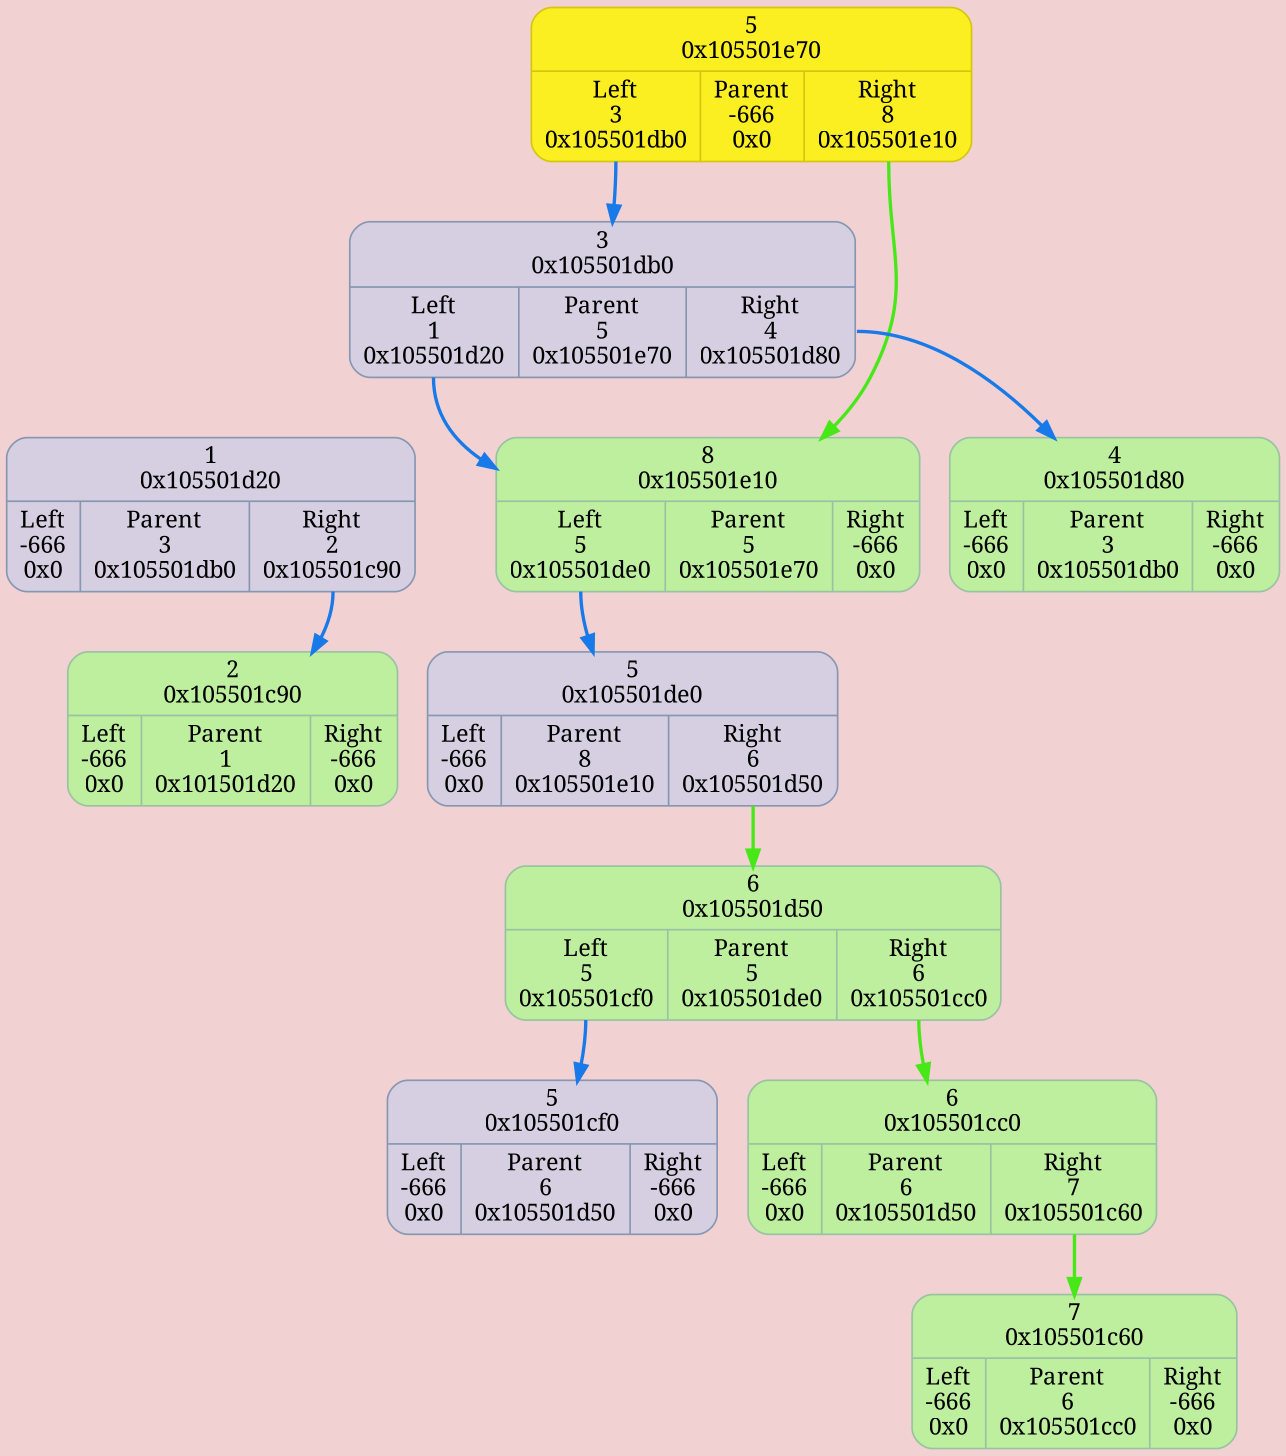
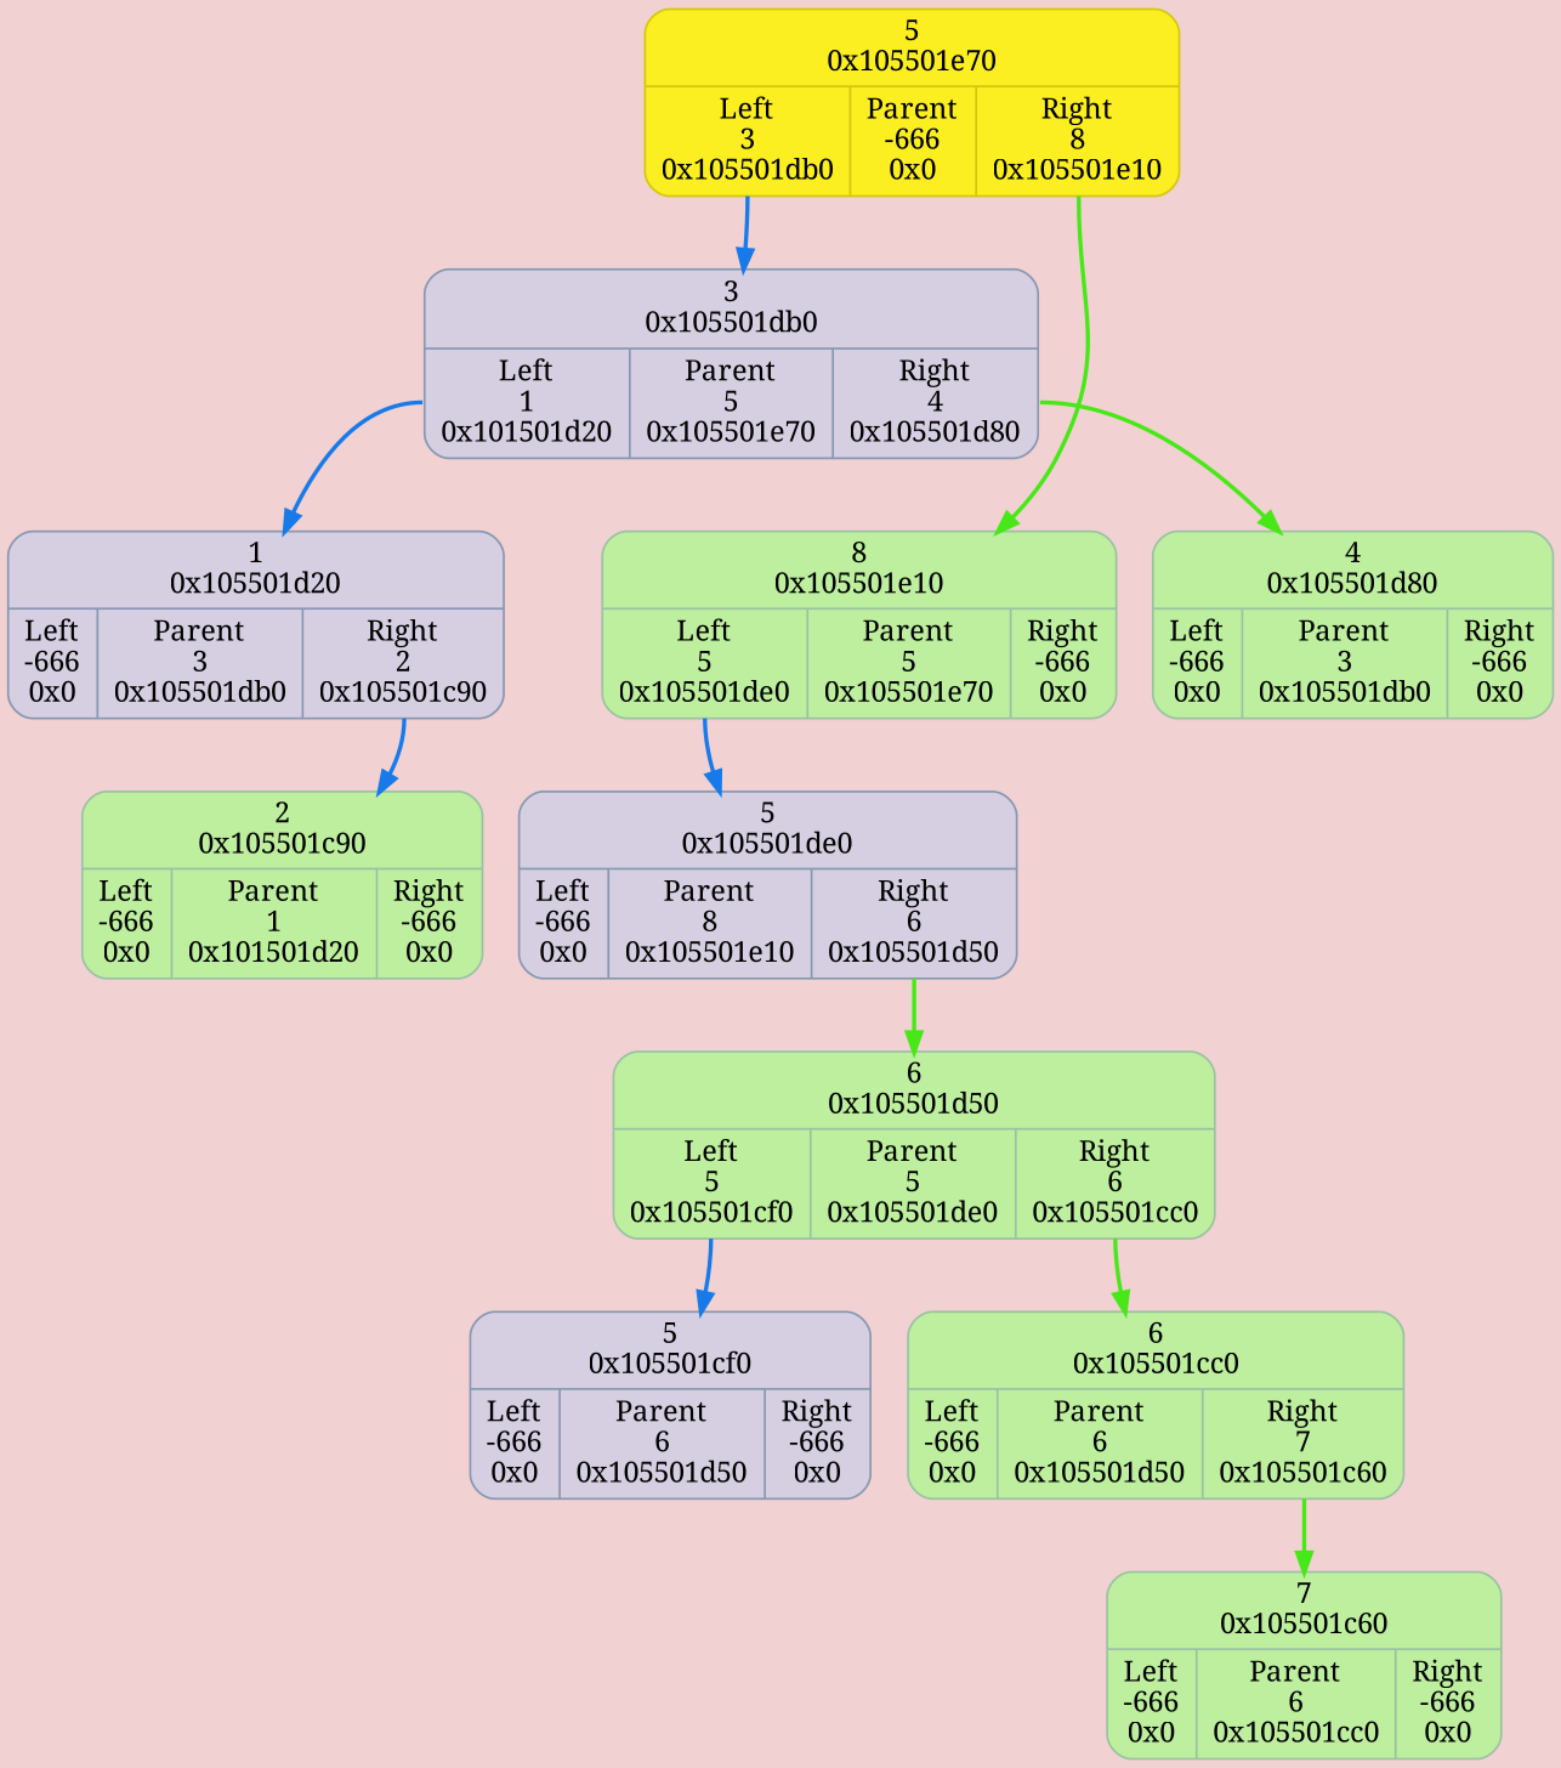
  digraph {
    bgcolor="#F1D1D1"
    fontname="Noto Serif"
    node [color="#99c2a2" fillcolor="#BDEF9E" fontcolor="#000000" fontname="Noto Serif" shape=Mrecord style=filled]
    edge [color="#187AE8" fontname="Noto Serif" style=bold tailport=right]
    n1 [color="#D3C70D" fillcolor="#FBEE21" label=" { 5\n0x105501e70 | { <left> Left\n3\n0x105501db0 | Parent\n-666\n0x0 | <right> Right\n8\n0x105501e10 } } "]
-   n2 [color="#8797b2" fillcolor="#D5CFE1" label=" { 3\n0x105501db0 | { <left> Left\n1\n0x105501d20 | Parent\n5\n0x105501e70 | <right> Right\n4\n0x105501d80 } } "]
+   n2 [color="#8797b2" fillcolor="#D5CFE1" label=" { 3\n0x105501db0 | { <left> Left\n1\n0x101501d20 | Parent\n5\n0x105501e70 | <right> Right\n4\n0x105501d80 } } "]
    n3 [label=" { 8\n0x105501e10 | { <left> Left\n5\n0x105501de0 | Parent\n5\n0x105501e70 | <right> Right\n-666\n0x0 } } "]
    n4 [color="#8797b2" fillcolor="#D5CFE1" label=" { 1\n0x105501d20 | { <left> Left\n-666\n0x0 | Parent\n3\n0x105501db0 | <right> Right\n2\n0x105501c90 } } "]
    n5 [label=" { 4\n0x105501d80 | { <left> Left\n-666\n0x0 | Parent\n3\n0x105501db0 | <right> Right\n-666\n0x0 } } "]
    n6 [color="#8797b2" fillcolor="#D5CFE1" label=" { 5\n0x105501de0 | { <left> Left\n-666\n0x0 | Parent\n8\n0x105501e10 | <right> Right\n6\n0x105501d50 } } "]
    n7 [label=" { 2\n0x105501c90 | { <left> Left\n-666\n0x0 | Parent\n1\n0x101501d20 | <right> Right\n-666\n0x0 } } "]
    n8 [label=" { 6\n0x105501d50 | { <left> Left\n5\n0x105501cf0 | Parent\n5\n0x105501de0 | <right> Right\n6\n0x105501cc0 } } "]
    n9 [color="#8797b2" fillcolor="#D5CFE1" label=" { 5\n0x105501cf0 | { <left> Left\n-666\n0x0 | Parent\n6\n0x105501d50 | <right> Right\n-666\n0x0 } } "]
    n10 [label=" { 6\n0x105501cc0 | { <left> Left\n-666\n0x0 | Parent\n6\n0x105501d50 | <right> Right\n7\n0x105501c60 } } "]
    n11 [label=" { 7\n0x105501c60 | { <left> Left\n-666\n0x0 | Parent\n6\n0x105501cc0 | <right> Right\n-666\n0x0 } } "]
    n1 -> n2 [tailport=left]
    n1 -> n3 [color="#48E818"]
-   n2 -> n3 [tailport=left]
-   n2 -> n5
+   n2 -> n4 [tailport=left]
+   n2 -> n5 [color="#48E818"]
    n3 -> n6 [tailport=left]
    n4 -> n7
    n6 -> n8 [color="#48E818"]
    n8 -> n9 [tailport=left]
    n8 -> n10 [color="#48E818"]
    n10 -> n11 [color="#48E818"]
  }
